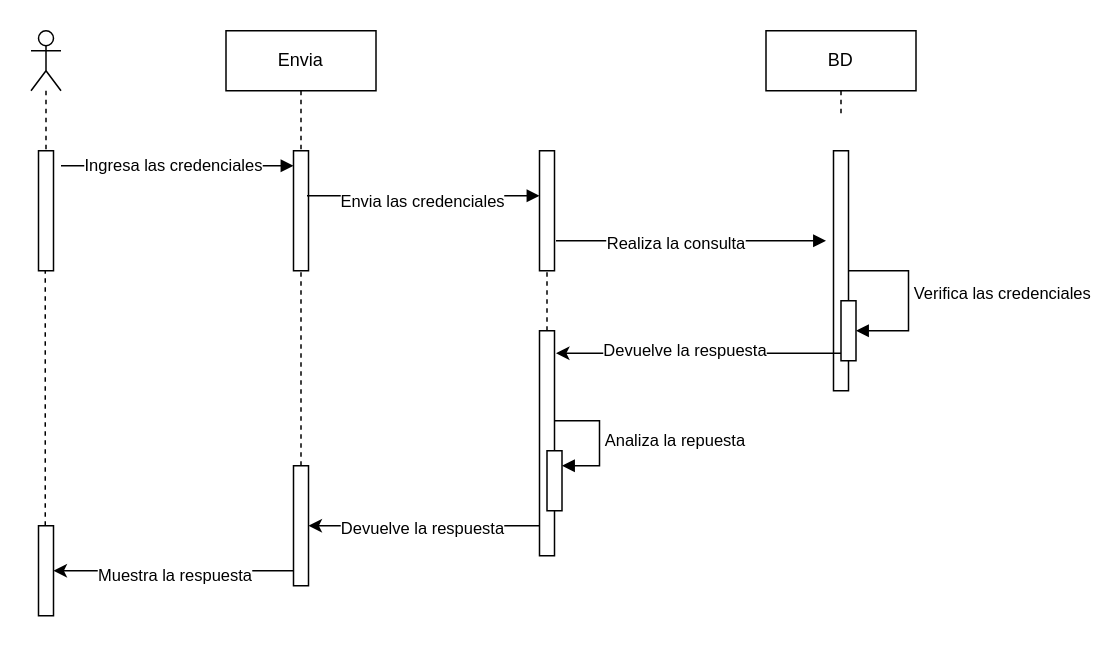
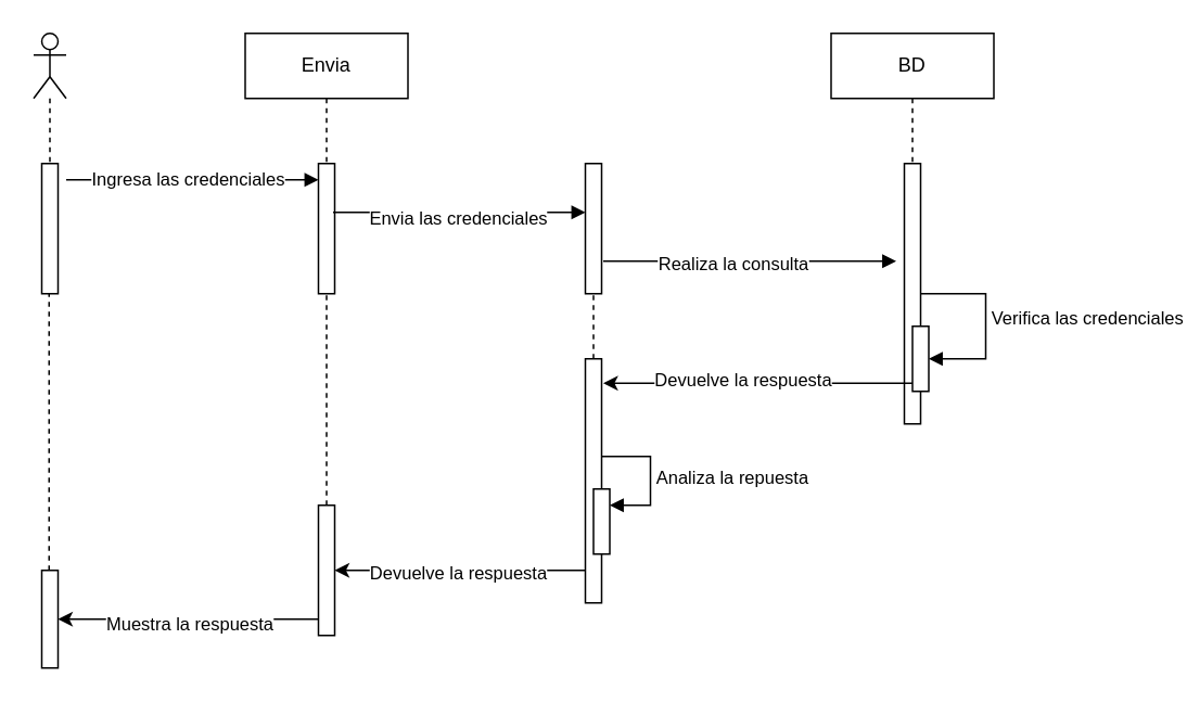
  <mxCell id="0" />
  <mxCell id="1" parent="0" />
  <mxCell id="2" value="" style="html=1;points=[[0,0,0,0,5],[0,1,0,0,-5],[1,0,0,0,5],[1,1,0,0,-5]];perimeter=orthogonalPerimeter;outlineConnect=0;targetShapes=umlLifeline;portConstraint=eastwest;newEdgeStyle={&quot;curved&quot;:0,&quot;rounded&quot;:0};" vertex="1" parent="1"><mxGeometry x="25" y="100" width="10" height="80" as="geometry" /></mxCell>
  <mxCell id="3" value="" style="shape=umlLifeline;perimeter=lifelinePerimeter;whiteSpace=wrap;html=1;container=1;dropTarget=0;collapsible=0;recursiveResize=0;outlineConnect=0;portConstraint=eastwest;newEdgeStyle={&quot;curved&quot;:0,&quot;rounded&quot;:0};participant=umlActor;" vertex="1" parent="1"><mxGeometry x="20" y="20" width="20" height="80" as="geometry" /></mxCell>
  <mxCell id="4" value="Envia" style="shape=umlLifeline;perimeter=lifelinePerimeter;whiteSpace=wrap;html=1;container=1;dropTarget=0;collapsible=0;recursiveResize=0;outlineConnect=0;portConstraint=eastwest;newEdgeStyle={&quot;curved&quot;:0,&quot;rounded&quot;:0};" vertex="1" parent="1"><mxGeometry x="150" y="20" width="100" height="80" as="geometry" /></mxCell>
  <mxCell id="5" value="" style="html=1;points=[[0,0,0,0,5],[0,1,0,0,-5],[1,0,0,0,5],[1,1,0,0,-5]];perimeter=orthogonalPerimeter;outlineConnect=0;targetShapes=umlLifeline;portConstraint=eastwest;newEdgeStyle={&quot;curved&quot;:0,&quot;rounded&quot;:0};" vertex="1" parent="1"><mxGeometry x="195" y="100" width="10" height="80" as="geometry" /></mxCell>
  <mxCell id="6" value="" style="html=1;points=[[0,0,0,0,5],[0,1,0,0,-5],[1,0,0,0,5],[1,1,0,0,-5]];perimeter=orthogonalPerimeter;outlineConnect=0;targetShapes=umlLifeline;portConstraint=eastwest;newEdgeStyle={&quot;curved&quot;:0,&quot;rounded&quot;:0};" vertex="1" parent="1"><mxGeometry x="359" y="100" width="10" height="80" as="geometry" /></mxCell>
- <mxCell id="7" value="BD" style="shape=umlLifeline;perimeter=lifelinePerimeter;whiteSpace=wrap;html=1;container=1;dropTarget=0;collapsible=0;recursiveResize=0;outlineConnect=0;portConstraint=eastwest;newEdgeStyle={&quot;curved&quot;:0,&quot;rounded&quot;:0};" vertex="1" parent="1"><mxGeometry x="510" y="20" width="100" height="55" as="geometry" /></mxCell>
+ <mxCell id="7" value="BD" style="shape=umlLifeline;perimeter=lifelinePerimeter;whiteSpace=wrap;html=1;container=1;dropTarget=0;collapsible=0;recursiveResize=0;outlineConnect=0;portConstraint=eastwest;newEdgeStyle={&quot;curved&quot;:0,&quot;rounded&quot;:0};" vertex="1" parent="1"><mxGeometry x="510" y="20" width="100" height="80" as="geometry" /></mxCell>
  <mxCell id="8" value="" style="html=1;points=[[0,0,0,0,5],[0,1,0,0,-5],[1,0,0,0,5],[1,1,0,0,-5]];perimeter=orthogonalPerimeter;outlineConnect=0;targetShapes=umlLifeline;portConstraint=eastwest;newEdgeStyle={&quot;curved&quot;:0,&quot;rounded&quot;:0};" vertex="1" parent="1"><mxGeometry x="555" y="100" width="10" height="160" as="geometry" /></mxCell>
  <mxCell id="9" value="" style="html=1;verticalAlign=bottom;endArrow=block;curved=0;rounded=0;" edge="1" parent="1" target="5"><mxGeometry width="80" relative="1" as="geometry"><mxPoint x="40" y="110" as="sourcePoint" /><mxPoint x="160" y="110" as="targetPoint" /></mxGeometry></mxCell>
  <mxCell id="10" value="&lt;span style=&quot;color: rgb(0, 0, 0);&quot;&gt;Ingresa las credenciales&lt;/span&gt;" style="edgeLabel;html=1;align=center;verticalAlign=middle;resizable=0;points=[];" vertex="1" connectable="0" parent="9"><mxGeometry x="-0.045" y="1" relative="1" as="geometry"><mxPoint as="offset" /></mxGeometry></mxCell>
  <mxCell id="11" value="" style="html=1;verticalAlign=bottom;endArrow=block;curved=0;rounded=0;" edge="1" parent="1"><mxGeometry width="80" relative="1" as="geometry"><mxPoint x="204" y="130" as="sourcePoint" /><mxPoint x="359" y="130" as="targetPoint" /></mxGeometry></mxCell>
  <mxCell id="12" value="&lt;span style=&quot;color: rgb(0, 0, 0);&quot;&gt;Envia las credenciales&lt;/span&gt;" style="edgeLabel;html=1;align=center;verticalAlign=middle;resizable=0;points=[];" vertex="1" connectable="0" parent="11"><mxGeometry x="-0.277" y="-3" relative="1" as="geometry"><mxPoint x="20" as="offset" /></mxGeometry></mxCell>
  <mxCell id="13" value="" style="html=1;verticalAlign=bottom;endArrow=block;curved=0;rounded=0;" edge="1" parent="1"><mxGeometry width="80" relative="1" as="geometry"><mxPoint x="370" y="160" as="sourcePoint" /><mxPoint x="550" y="160" as="targetPoint" /></mxGeometry></mxCell>
  <mxCell id="14" value="&lt;span style=&quot;color: rgb(0, 0, 0);&quot;&gt;Realiza la consulta&lt;/span&gt;" style="edgeLabel;html=1;align=center;verticalAlign=middle;resizable=0;points=[];" vertex="1" connectable="0" parent="13"><mxGeometry x="-0.122" y="-1" relative="1" as="geometry"><mxPoint as="offset" /></mxGeometry></mxCell>
  <mxCell id="15" style="edgeStyle=none;html=1;curved=0;rounded=0;exitX=0;exitY=1;exitDx=0;exitDy=-5;exitPerimeter=0;" edge="1" parent="1" source="17"><mxGeometry relative="1" as="geometry"><mxPoint x="370" y="235" as="targetPoint" /></mxGeometry></mxCell>
  <mxCell id="16" value="Devuelve la respuesta" style="edgeLabel;html=1;align=center;verticalAlign=middle;resizable=0;points=[];" vertex="1" connectable="0" parent="15"><mxGeometry x="0.105" y="-3" relative="1" as="geometry"><mxPoint as="offset" /></mxGeometry></mxCell>
  <mxCell id="17" value="" style="html=1;points=[[0,0,0,0,5],[0,1,0,0,-5],[1,0,0,0,5],[1,1,0,0,-5]];perimeter=orthogonalPerimeter;outlineConnect=0;targetShapes=umlLifeline;portConstraint=eastwest;newEdgeStyle={&quot;curved&quot;:0,&quot;rounded&quot;:0};" vertex="1" parent="1"><mxGeometry x="560" y="200" width="10" height="40" as="geometry" /></mxCell>
  <mxCell id="18" value="Verifica las credenciales" style="html=1;align=left;spacingLeft=2;endArrow=block;rounded=0;edgeStyle=orthogonalEdgeStyle;curved=0;rounded=0;" edge="1" target="17" parent="1"><mxGeometry relative="1" as="geometry"><mxPoint x="570" y="180" as="sourcePoint" /><Array as="points"><mxPoint x="565" y="180" /><mxPoint x="605" y="180" /><mxPoint x="605" y="210" /></Array><mxPoint x="565" y="230" as="targetPoint" /></mxGeometry></mxCell>
  <mxCell id="19" value="" style="edgeStyle=none;html=1;curved=0;rounded=0;" edge="1" parent="1" source="21" target="27"><mxGeometry relative="1" as="geometry"><Array as="points"><mxPoint x="340" y="350" /></Array></mxGeometry></mxCell>
  <mxCell id="20" value="Devuelve la respuesta" style="edgeLabel;html=1;align=center;verticalAlign=middle;resizable=0;points=[];" vertex="1" connectable="0" parent="19"><mxGeometry x="0.026" y="1" relative="1" as="geometry"><mxPoint as="offset" /></mxGeometry></mxCell>
  <mxCell id="21" value="" style="html=1;points=[[0,0,0,0,5],[0,1,0,0,-5],[1,0,0,0,5],[1,1,0,0,-5]];perimeter=orthogonalPerimeter;outlineConnect=0;targetShapes=umlLifeline;portConstraint=eastwest;newEdgeStyle={&quot;curved&quot;:0,&quot;rounded&quot;:0};" vertex="1" parent="1"><mxGeometry x="359" y="220" width="10" height="150" as="geometry" /></mxCell>
  <mxCell id="22" value="" style="endArrow=none;dashed=1;html=1;" edge="1" parent="1" source="21"><mxGeometry width="50" height="50" relative="1" as="geometry"><mxPoint x="364" y="210" as="sourcePoint" /><mxPoint x="364" y="180" as="targetPoint" /></mxGeometry></mxCell>
  <mxCell id="23" value="" style="html=1;points=[[0,0,0,0,5],[0,1,0,0,-5],[1,0,0,0,5],[1,1,0,0,-5]];perimeter=orthogonalPerimeter;outlineConnect=0;targetShapes=umlLifeline;portConstraint=eastwest;newEdgeStyle={&quot;curved&quot;:0,&quot;rounded&quot;:0};" vertex="1" parent="1"><mxGeometry x="364" y="300" width="10" height="40" as="geometry" /></mxCell>
  <mxCell id="24" value="Analiza la repuesta" style="html=1;align=left;spacingLeft=2;endArrow=block;rounded=0;edgeStyle=orthogonalEdgeStyle;curved=0;rounded=0;" edge="1" target="23" parent="1"><mxGeometry relative="1" as="geometry"><mxPoint x="369" y="280" as="sourcePoint" /><Array as="points"><mxPoint x="399" y="310" /></Array></mxGeometry></mxCell>
  <mxCell id="25" value="" style="edgeStyle=none;html=1;curved=0;rounded=0;" edge="1" parent="1"><mxGeometry relative="1" as="geometry"><mxPoint x="195" y="380" as="sourcePoint" /><mxPoint x="35" y="380" as="targetPoint" /><Array as="points" /></mxGeometry></mxCell>
  <mxCell id="26" value="Muestra la respuesta" style="edgeLabel;html=1;align=center;verticalAlign=middle;resizable=0;points=[];" vertex="1" connectable="0" parent="25"><mxGeometry y="2" relative="1" as="geometry"><mxPoint as="offset" /></mxGeometry></mxCell>
  <mxCell id="27" value="" style="html=1;points=[[0,0,0,0,5],[0,1,0,0,-5],[1,0,0,0,5],[1,1,0,0,-5]];perimeter=orthogonalPerimeter;outlineConnect=0;targetShapes=umlLifeline;portConstraint=eastwest;newEdgeStyle={&quot;curved&quot;:0,&quot;rounded&quot;:0};" vertex="1" parent="1"><mxGeometry x="195" y="310" width="10" height="80" as="geometry" /></mxCell>
  <mxCell id="28" value="" style="endArrow=none;dashed=1;html=1;" edge="1" parent="1" source="27" target="5"><mxGeometry width="50" height="50" relative="1" as="geometry"><mxPoint x="210" y="200" as="sourcePoint" /><mxPoint x="374" y="190" as="targetPoint" /></mxGeometry></mxCell>
  <mxCell id="29" value="" style="html=1;points=[[0,0,0,0,5],[0,1,0,0,-5],[1,0,0,0,5],[1,1,0,0,-5]];perimeter=orthogonalPerimeter;outlineConnect=0;targetShapes=umlLifeline;portConstraint=eastwest;newEdgeStyle={&quot;curved&quot;:0,&quot;rounded&quot;:0};" vertex="1" parent="1"><mxGeometry x="25" y="350" width="10" height="60" as="geometry" /></mxCell>
  <mxCell id="30" value="" style="endArrow=none;dashed=1;html=1;" edge="1" parent="1" source="29"><mxGeometry width="50" height="50" relative="1" as="geometry"><mxPoint x="30" y="340" as="sourcePoint" /><mxPoint x="29.5" y="180" as="targetPoint" /></mxGeometry></mxCell>
